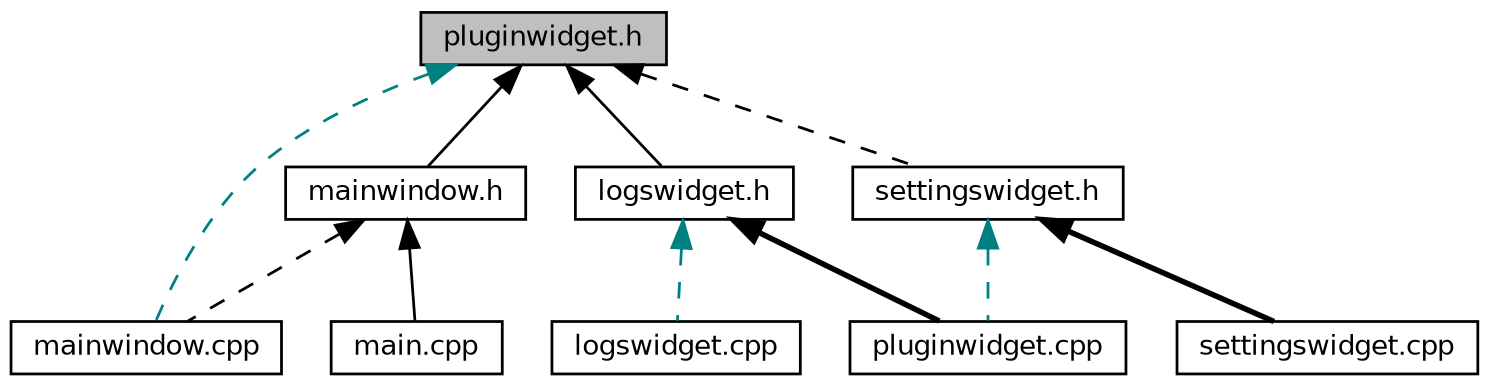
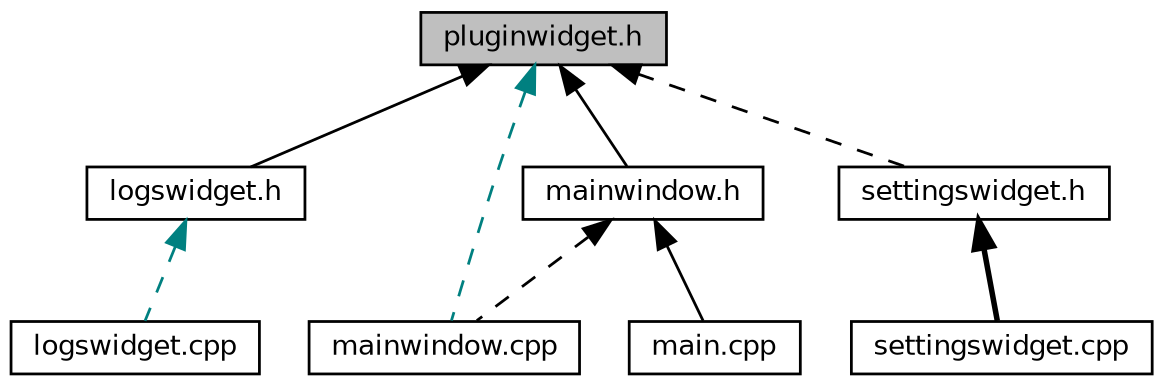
  digraph {
    node [color=black fillcolor=white fontname=Helvetica fontsize=10 shape=record style=filled]
    edge [color=black dir=back fontname=Helvetica fontsize=10 labelfontname=Helvetica labelfontsize=10 style=dashed]
    n1 [fillcolor=grey75 fontcolor=black height=0.2 label="pluginwidget.h" width=0.4]
    n2 [height=0.2 label="logswidget.h" width=0.4]
    n3 [height=0.2 label="mainwindow.h" width=0.4]
    n4 [height=0.2 label="mainwindow.cpp" width=0.4]
    n5 [height=0.2 label="settingswidget.h" width=0.4]
-   n6 [height=0.2 label="pluginwidget.cpp" width=0.4]
    n7 [height=0.2 label="logswidget.cpp" width=0.4]
    n8 [height=0.2 label="main.cpp" width=0.4]
    n9 [height=0.2 label="settingswidget.cpp" width=0.4]
    n1 -> n2 [style=solid]
    n1 -> n3 [style=solid]
    n1 -> n4 [color=teal]
    n1 -> n5
-   n2 -> n6 [style=bold]
    n2 -> n7 [color=teal]
    n3 -> n4
    n3 -> n8 [style=solid]
-   n5 -> n6 [color=teal]
    n5 -> n9 [style=bold]
  }
